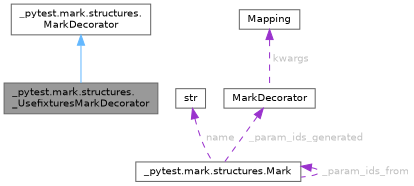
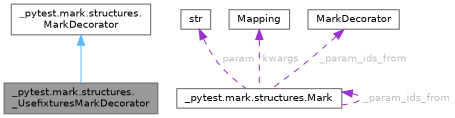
  digraph {
    node [color=gray40 fillcolor=white fontname=Helvetica fontsize=10 shape=box style=filled]
    edge [color=darkorchid3 dir=back fontname=Helvetica fontsize=10 labelfontname=Helvetica labelfontsize=10 style=dashed fontcolor=grey]
    n1 [fillcolor=grey60 fontcolor=black height=0.2 label="_pytest.mark.structures.\l_UsefixturesMarkDecorator" width=0.4]
    n2 [height=0.2 label="_pytest.mark.structures.\lMarkDecorator" width=0.4]
    n3 [height=0.2 label="_pytest.mark.structures.Mark" width=0.4]
    n4 [height=0.2 label=str width=0.4]
    n5 [height=0.2 label=Mapping width=0.4]
    n6 [height=0.2 label=MarkDecorator width=0.4]
    n2 -> n1 [color=steelblue1 style=solid fontcolor=""]
    n3 -> n3 [label=" _param_ids_from"]
-   n4 -> n3 [label=" name"]
-   n5 -> n6 [label=" kwargs"]
-   n6 -> n3 [label=" _param_ids_generated"]
+   n4 -> n3 [label=" param"]
+   n5 -> n3 [label=" kwargs"]
+   n6 -> n3 [label=" _param_ids_from"]
  }
